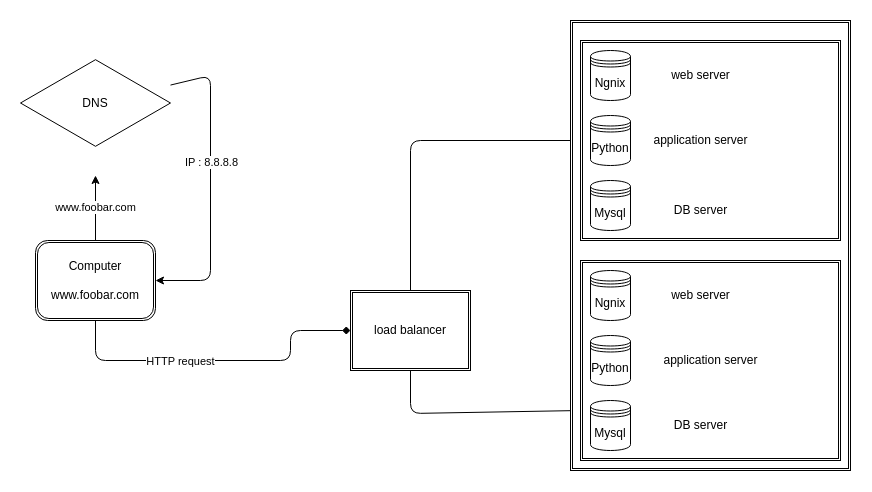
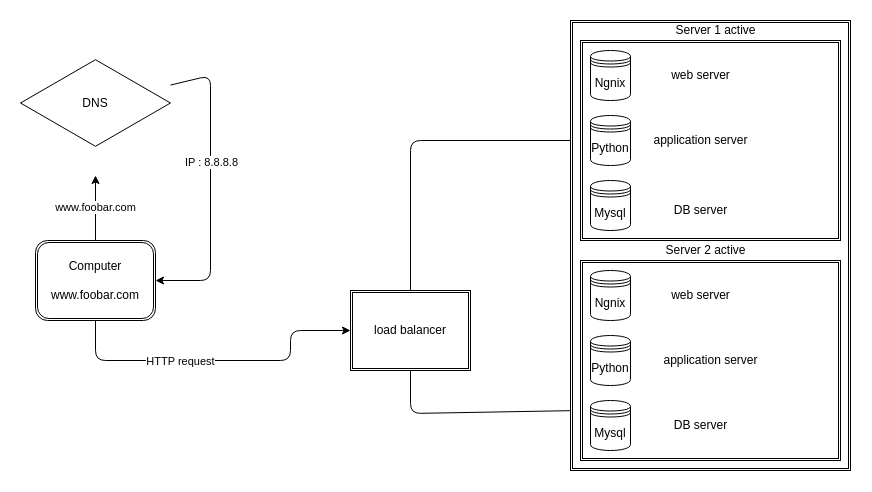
  <mxCell id="0" />
  <mxCell id="1" parent="0" />
  <mxCell id="2" style="edgeStyle=none;html=1;entryX=1;entryY=0.5;entryDx=0;entryDy=0;" edge="1" parent="1" source="4" target="8"><mxGeometry relative="1" as="geometry"><Array as="points"><mxPoint x="210" y="75" /><mxPoint x="210" y="280" /></Array></mxGeometry></mxCell>
  <mxCell id="3" value="IP : 8.8.8.8" style="edgeLabel;html=1;align=center;verticalAlign=middle;resizable=0;points=[];" vertex="1" connectable="0" parent="2"><mxGeometry x="-0.148" relative="1" as="geometry"><mxPoint as="offset" /></mxGeometry></mxCell>
  <mxCell id="4" value="DNS" style="html=1;whiteSpace=wrap;aspect=fixed;shape=isoRectangle;" vertex="1" parent="1"><mxGeometry x="20" y="30" width="150" height="145" as="geometry" /></mxCell>
  <mxCell id="5" value="www.foobar.com" style="edgeStyle=none;html=1;" edge="1" parent="1" source="8" target="4"><mxGeometry relative="1" as="geometry" /></mxCell>
- <mxCell id="6" style="edgeStyle=none;html=1;exitX=0.5;exitY=1;exitDx=0;exitDy=0;entryX=0;entryY=0.5;entryDx=0;entryDy=0;endArrow=diamond;" edge="1" parent="1" source="8" target="11"><mxGeometry relative="1" as="geometry"><Array as="points"><mxPoint x="95" y="360" /><mxPoint x="290" y="360" /><mxPoint x="290" y="330" /></Array></mxGeometry></mxCell>
+ <mxCell id="6" style="edgeStyle=none;html=1;exitX=0.5;exitY=1;exitDx=0;exitDy=0;entryX=0;entryY=0.5;entryDx=0;entryDy=0;" edge="1" parent="1" source="8" target="11"><mxGeometry relative="1" as="geometry"><Array as="points"><mxPoint x="95" y="360" /><mxPoint x="290" y="360" /><mxPoint x="290" y="330" /></Array></mxGeometry></mxCell>
  <mxCell id="7" value="HTTP request" style="edgeLabel;html=1;align=center;verticalAlign=middle;resizable=0;points=[];" vertex="1" connectable="0" parent="6"><mxGeometry x="-0.237" relative="1" as="geometry"><mxPoint as="offset" /></mxGeometry></mxCell>
  <mxCell id="8" value="Computer&lt;br&gt;&lt;br&gt;www.foobar.com&lt;br&gt;" style="shape=ext;double=1;rounded=1;whiteSpace=wrap;html=1;" vertex="1" parent="1"><mxGeometry x="35" y="240" width="120" height="80" as="geometry" /></mxCell>
  <mxCell id="9" style="edgeStyle=none;html=1;exitX=0.5;exitY=0;exitDx=0;exitDy=0;entryX=0;entryY=0.5;entryDx=0;entryDy=0;" edge="1" parent="1" source="11" target="13"><mxGeometry relative="1" as="geometry"><Array as="points"><mxPoint x="410" y="140" /></Array></mxGeometry></mxCell>
  <mxCell id="10" style="edgeStyle=none;html=1;exitX=0.5;exitY=1;exitDx=0;exitDy=0;entryX=0;entryY=0.75;entryDx=0;entryDy=0;" edge="1" parent="1" source="11" target="14"><mxGeometry relative="1" as="geometry"><Array as="points"><mxPoint x="410" y="413" /></Array></mxGeometry></mxCell>
  <mxCell id="11" value="load balancer" style="shape=ext;double=1;rounded=0;whiteSpace=wrap;html=1;" vertex="1" parent="1"><mxGeometry x="350" y="290" width="120" height="80" as="geometry" /></mxCell>
  <mxCell id="12" value="" style="shape=ext;double=1;whiteSpace=wrap;html=1;" vertex="1" parent="1"><mxGeometry x="570" y="20" width="280" height="450" as="geometry" /></mxCell>
  <mxCell id="13" value="" style="shape=ext;double=1;whiteSpace=wrap;html=1;" vertex="1" parent="1"><mxGeometry x="580" y="40" width="260" height="200" as="geometry" /></mxCell>
  <mxCell id="14" value="" style="shape=ext;double=1;whiteSpace=wrap;html=1;" vertex="1" parent="1"><mxGeometry x="580" y="260" width="260" height="200" as="geometry" /></mxCell>
  <mxCell id="15" value="Mysql" style="shape=datastore;whiteSpace=wrap;html=1;" vertex="1" parent="1"><mxGeometry x="590" y="400" width="40" height="50" as="geometry" /></mxCell>
  <mxCell id="16" value="Python" style="shape=datastore;whiteSpace=wrap;html=1;" vertex="1" parent="1"><mxGeometry x="590" y="335" width="40" height="50" as="geometry" /></mxCell>
  <mxCell id="17" value="Ngnix" style="shape=datastore;whiteSpace=wrap;html=1;" vertex="1" parent="1"><mxGeometry x="590" y="270" width="40" height="50" as="geometry" /></mxCell>
  <mxCell id="18" value="Ngnix" style="shape=datastore;whiteSpace=wrap;html=1;" vertex="1" parent="1"><mxGeometry x="590" y="50" width="40" height="50" as="geometry" /></mxCell>
  <mxCell id="19" value="Python" style="shape=datastore;whiteSpace=wrap;html=1;" vertex="1" parent="1"><mxGeometry x="590" y="115" width="40" height="50" as="geometry" /></mxCell>
  <mxCell id="20" value="Mysql" style="shape=datastore;whiteSpace=wrap;html=1;" vertex="1" parent="1"><mxGeometry x="590" y="180" width="40" height="50" as="geometry" /></mxCell>
  <mxCell id="21" value="web server" style="text;html=1;resizable=0;autosize=1;align=center;verticalAlign=middle;points=[];fillColor=none;strokeColor=none;rounded=0;" vertex="1" parent="1"><mxGeometry x="665" y="65" width="70" height="20" as="geometry" /></mxCell>
  <mxCell id="22" value="web server" style="text;html=1;resizable=0;autosize=1;align=center;verticalAlign=middle;points=[];fillColor=none;strokeColor=none;rounded=0;" vertex="1" parent="1"><mxGeometry x="665" y="285" width="70" height="20" as="geometry" /></mxCell>
  <mxCell id="23" value="application server" style="text;html=1;resizable=0;autosize=1;align=center;verticalAlign=middle;points=[];fillColor=none;strokeColor=none;rounded=0;" vertex="1" parent="1"><mxGeometry x="645" y="130" width="110" height="20" as="geometry" /></mxCell>
  <mxCell id="24" value="application server" style="text;html=1;resizable=0;autosize=1;align=center;verticalAlign=middle;points=[];fillColor=none;strokeColor=none;rounded=0;" vertex="1" parent="1"><mxGeometry x="655" y="350" width="110" height="20" as="geometry" /></mxCell>
  <mxCell id="25" value="DB server" style="text;html=1;resizable=0;autosize=1;align=center;verticalAlign=middle;points=[];fillColor=none;strokeColor=none;rounded=0;" vertex="1" parent="1"><mxGeometry x="665" y="200" width="70" height="20" as="geometry" /></mxCell>
  <mxCell id="26" value="DB server" style="text;html=1;resizable=0;autosize=1;align=center;verticalAlign=middle;points=[];fillColor=none;strokeColor=none;rounded=0;" vertex="1" parent="1"><mxGeometry x="665" y="415" width="70" height="20" as="geometry" /></mxCell>
+ <mxCell id="27" value="Server 1 active" style="text;html=1;resizable=0;autosize=1;align=center;verticalAlign=middle;points=[];fillColor=none;strokeColor=none;rounded=0;" vertex="1" parent="1"><mxGeometry x="665" y="20" width="100" height="20" as="geometry" /></mxCell>
+ <mxCell id="28" value="Server 2 active" style="text;html=1;resizable=0;autosize=1;align=center;verticalAlign=middle;points=[];fillColor=none;strokeColor=none;rounded=0;" vertex="1" parent="1"><mxGeometry x="655" y="240" width="100" height="20" as="geometry" /></mxCell>
